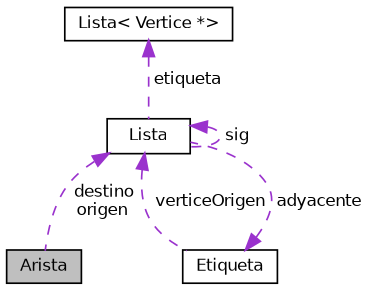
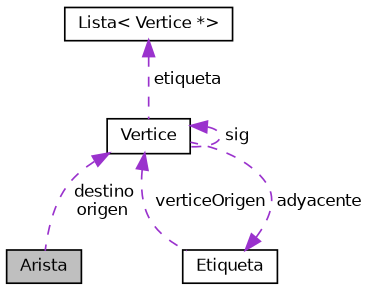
  digraph {
    node [color=black fillcolor=white fontname=Helvetica fontsize=10 shape=record style=filled]
    edge [color=darkorchid3 dir=back fontname=Helvetica fontsize=10 labelfontname=Helvetica labelfontsize=10 style=dashed]
    n1 [fillcolor=grey75 fontcolor=black height=0.2 label=Arista width=0.4]
-   n2 [height=0.2 label=Lista width=0.4]
+   n2 [height=0.2 label=Vertice width=0.4]
    n3 [height=0.2 label=Etiqueta width=0.4]
    n4 [height=0.2 label="Lista\< Vertice *\>" width=0.4]
    n2 -> n1 [label=" destino\norigen"]
    n2 -> n2 [label=" sig"]
    n2 -> n3 [label=" verticeOrigen"]
    n3 -> n2 [label=" adyacente"]
    n4 -> n2 [label=" etiqueta"]
  }
